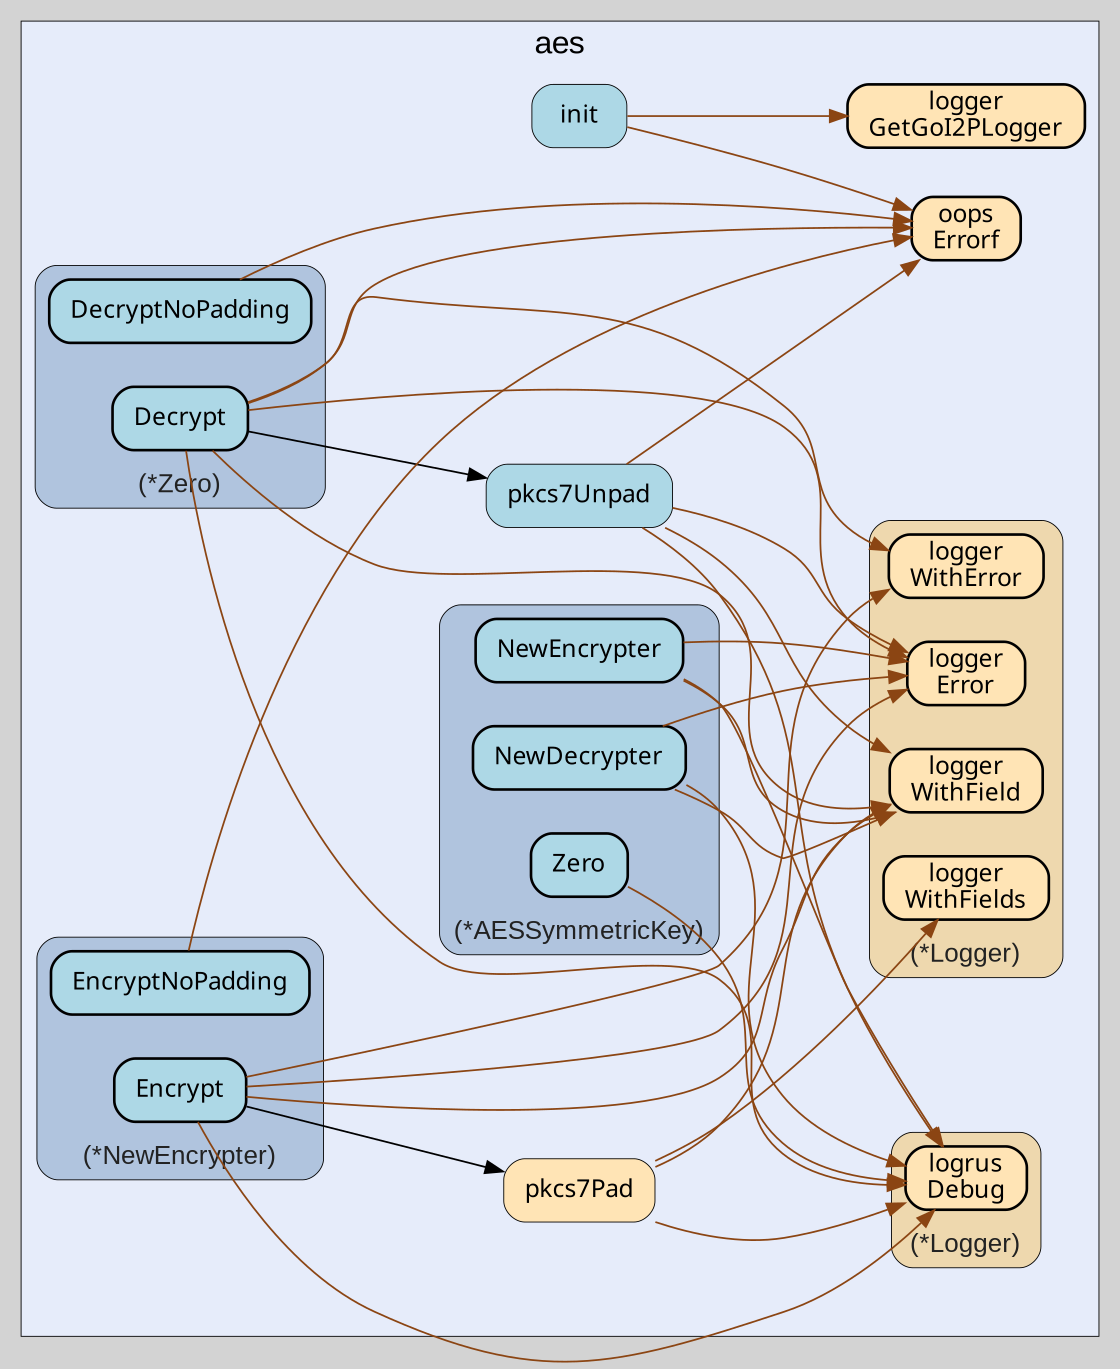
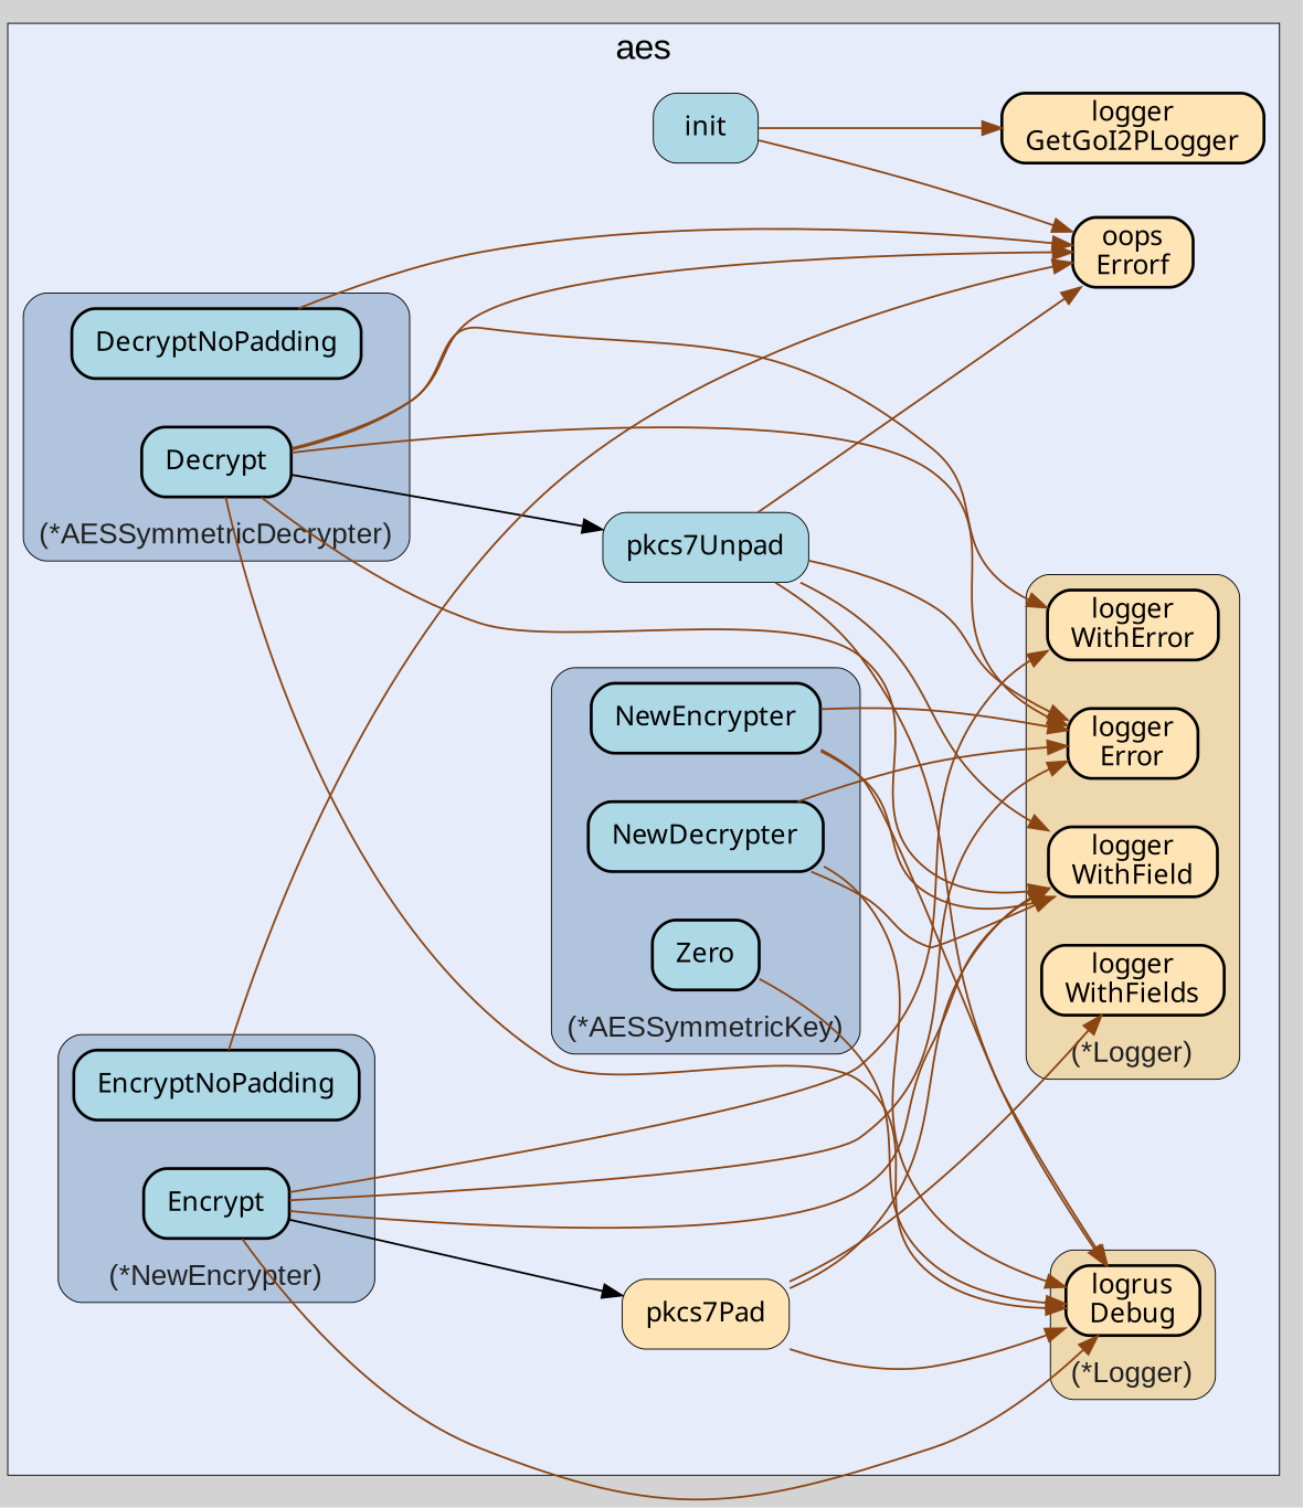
  digraph {
    bgcolor=lightgray
    fontname=Arial
    fontsize=14
    labeljust=l
    nodesep=0.35
    penwidth=0.5
    rankdir=LR
    style=solid
    node [fillcolor=lightblue fontname=Verdana margin="0.16,0.0" penwidth=1.5 shape=box style="filled,rounded"]
    edge [color=saddlebrown minlen=2]
    n1 [label=Decrypt]
    n2 [label=DecryptNoPadding]
    n3 [fillcolor=moccasin label="logger\nWithFields"]
    n4 [fillcolor=moccasin label="logger\nWithField"]
    n5 [fillcolor=moccasin label="logger\nError"]
    n6 [fillcolor=moccasin label="logger\nWithError"]
    n7 [label=Encrypt]
    n8 [label=EncryptNoPadding]
    n9 [label=NewEncrypter]
    n10 [label=Zero]
    n11 [label=NewDecrypter]
    n12 [fillcolor=moccasin label="logrus\nDebug"]
    n13 [fillcolor=moccasin label=pkcs7Pad penwidth=0.5]
    n14 [fillcolor=moccasin label="oops\nErrorf"]
    n15 [label=pkcs7Unpad penwidth=0.5]
    n16 [label=init penwidth=0.5]
    n17 [fillcolor=moccasin label="logger\nGetGoI2PLogger"]
    subgraph cluster_1 {
      bgcolor="#e6ecfa"
      fontsize=18
      label=aes
      labeljust=c
      labelloc=t
      n13
      n14
      n15
      n16
      n17
      subgraph cluster_2 {
        bgcolor="#e6ecfa"
        fillcolor=lightsteelblue
        fontcolor="#222222"
        fontsize=15
-       label="(*Zero)"
+       label="(*AESSymmetricDecrypter)"
        labeljust=c
        labelloc=b
        style="rounded,filled"
        n1
        n2
      }
      subgraph cluster_3 {
        bgcolor="#e6ecfa"
        fillcolor=wheat2
        fontcolor="#222222"
        fontsize=15
        label="(*Logger)"
        labeljust=c
        labelloc=b
        style="rounded,filled"
        n3
        n4
        n5
        n6
      }
      subgraph cluster_4 {
        bgcolor="#e6ecfa"
        fillcolor=lightsteelblue
        fontcolor="#222222"
        fontsize=15
        label="(*NewEncrypter)"
        labeljust=c
        labelloc=b
        style="rounded,filled"
        n7
        n8
      }
      subgraph cluster_5 {
        bgcolor="#e6ecfa"
        fillcolor=lightsteelblue
        fontcolor="#222222"
        fontsize=15
        label="(*AESSymmetricKey)"
        labeljust=c
        labelloc=b
        style="rounded,filled"
        n9
        n10
        n11
      }
      subgraph cluster_6 {
        bgcolor="#e6ecfa"
        fillcolor=wheat2
        fontcolor="#222222"
        fontsize=15
        label="(*Logger)"
        labeljust=c
        labelloc=b
        style="rounded,filled"
        n12
      }
    }
    n1 -> n4
    n1 -> n5
    n1 -> n6
    n1 -> n12
    n1 -> n14
    n1 -> n15 [color=""]
    n2 -> n14
    n7 -> n4
    n7 -> n5
    n7 -> n6
    n7 -> n12
    n7 -> n13 [color=""]
    n8 -> n14
    n9 -> n4
    n9 -> n5
    n9 -> n12
    n10 -> n12
    n11 -> n4
    n11 -> n5
    n11 -> n12
    n13 -> n3
    n13 -> n4
    n13 -> n12
    n15 -> n4
    n15 -> n5
    n15 -> n12
    n15 -> n14
    n16 -> n14
    n16 -> n17
  }
